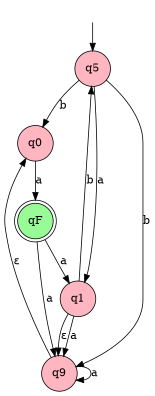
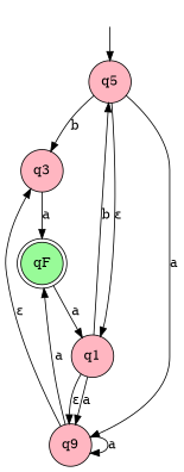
  digraph {
    node [shape=circle style=filled fillcolor=lightpink]
    n1 [height=0 label=" " shape=none style=invis width=0 fillcolor=""]
    n2 [label=q5]
-   q3 [label=q0]
+   q3
    q1
    n5 [label=q9]
    qF [fillcolor=palegreen shape=doublecircle]
    subgraph sub_1 {
      n1
    }
    n1 -> n2
    n2 -> q3 [label=b]
-   n2 -> q1 [label=a]
-   n2 -> n5 [label=b]
+   n2 -> q1 [label="ɛ"]
+   n2 -> n5 [label=a]
    q3 -> qF [label=a]
    q1 -> n2 [label=b]
    q1 -> n5 [label=a]
    q1 -> n5 [label="ɛ"]
    n5 -> q3 [label="ɛ"]
    n5 -> n5 [label=a]
-   qF -> n5 [label=a]
+   n5 -> qF [label=a]
    qF -> q1 [label=a]
  }
